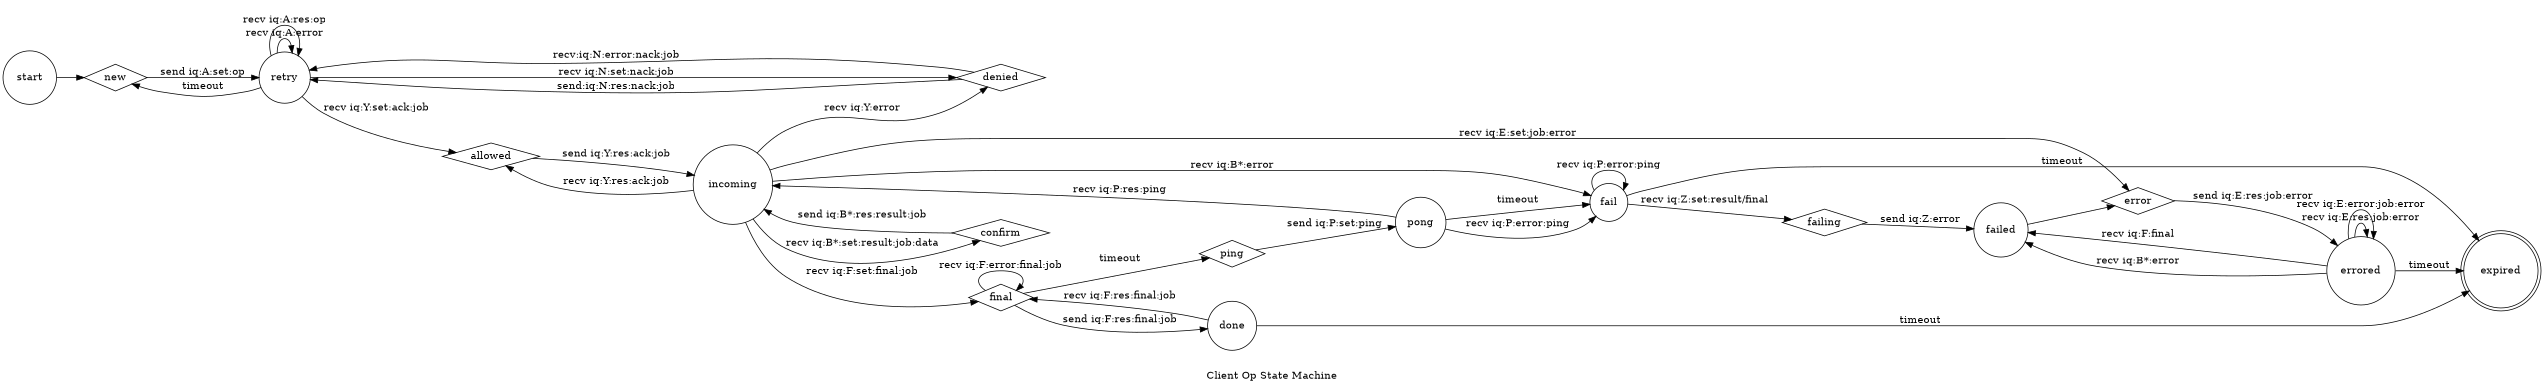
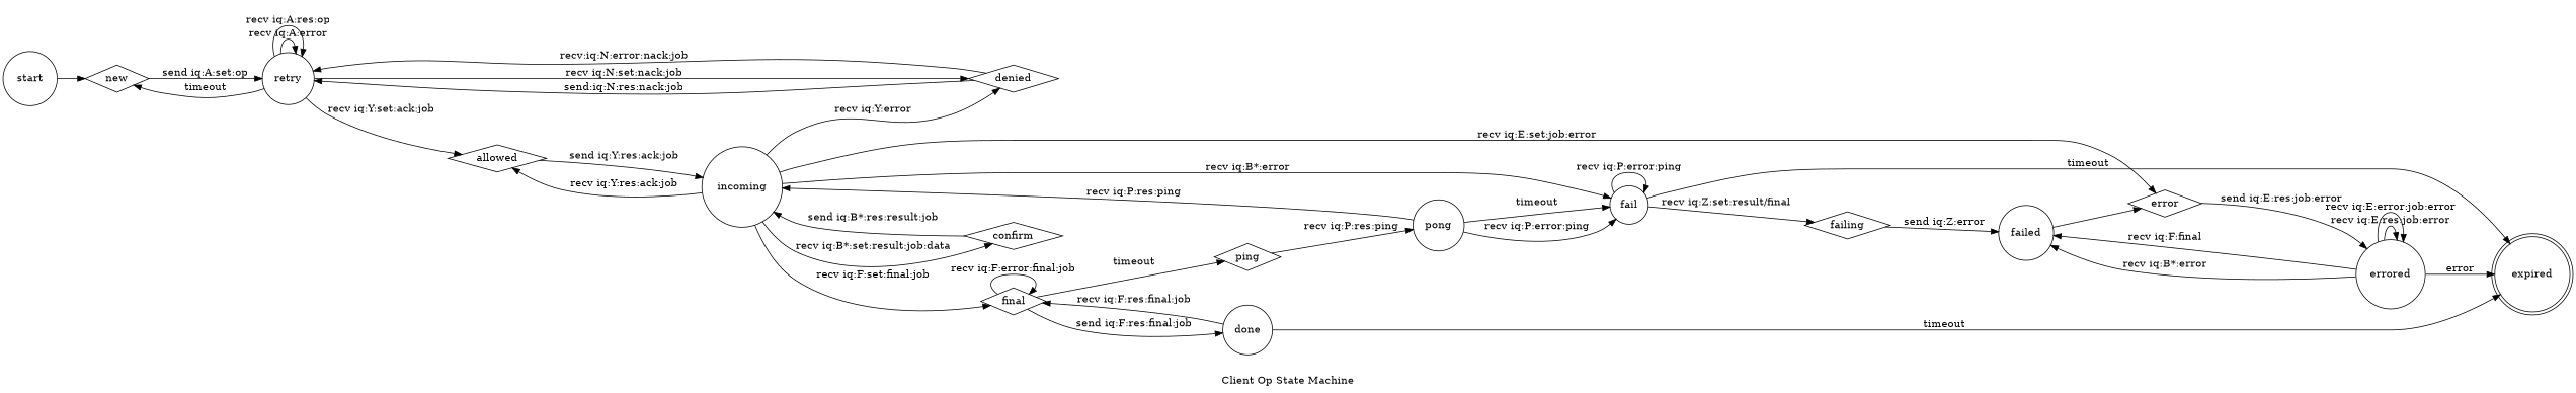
  graph {
    label="Client Op State Machine"
    rankdir=LR
    splines=true
    node [shape=circle]
    edge [dir=forward]
    start [height=0.0 width=0.0]
    new [shape=diamond]
    retry
    allowed [shape=diamond]
    denied [shape=diamond]
    incoming
    confirm [shape=diamond]
    error [shape=diamond]
    fail
    final [shape=diamond]
    ping [shape=diamond]
    pong
    errored
    failing [shape=diamond]
    expired [shape=doublecircle]
    done
    failed
    start -- new
    new -- retry [label="send iq:A:set:op"]
    retry -- new [label=timeout]
    retry -- retry [label="recv iq:A:error"]
    retry -- retry [label="recv iq:A:res:op"]
    retry -- allowed [label="recv iq:Y:set:ack:job"]
    retry -- denied [label="recv iq:N:set:nack:job"]
    allowed -- incoming [label="send iq:Y:res:ack:job"]
    denied -- retry [label="send:iq:N:res:nack:job"]
    denied -- retry [label="recv:iq:N:error:nack:job"]
    incoming -- allowed [label="recv iq:Y:res:ack:job"]
    incoming -- denied [label="recv iq:Y:error"]
    incoming -- confirm [label="recv iq:B*:set:result:job:data"]
    incoming -- error [label="recv iq:E:set:job:error"]
    incoming -- fail [label="recv iq:B*:error"]
    incoming -- final [label="recv iq:F:set:final:job"]
    confirm -- incoming [label="send iq:B*:res:result:job"]
    error -- errored [label="send iq:E:res:job:error"]
    fail -- fail [label="recv iq:P:error:ping"]
    fail -- failing [label="recv iq:Z:set:result/final"]
    fail -- expired [label=timeout]
    final -- final [label="recv iq:F:error:final:job"]
    final -- ping [label=timeout]
    final -- done [label="send iq:F:res:final:job"]
-   ping -- pong [label="send iq:P:set:ping"]
+   ping -- pong [label="recv iq:P:res:ping"]
    pong -- incoming [label="recv iq:P:res:ping"]
    pong -- fail [label="recv iq:P:error:ping"]
    pong -- fail [label=timeout]
    errored -- errored [label="recv iq:E:res:job:error"]
    errored -- errored [label="recv iq:E:error:job:error"]
-   errored -- expired [label=timeout]
+   errored -- expired [label=error]
    errored -- failed [label="recv iq:B*:error"]
    errored -- failed [label="recv iq:F:final"]
    failing -- failed [label="send iq:Z:error"]
    done -- final [label="recv iq:F:res:final:job"]
    done -- expired [label=timeout]
    failed -- error
  }
